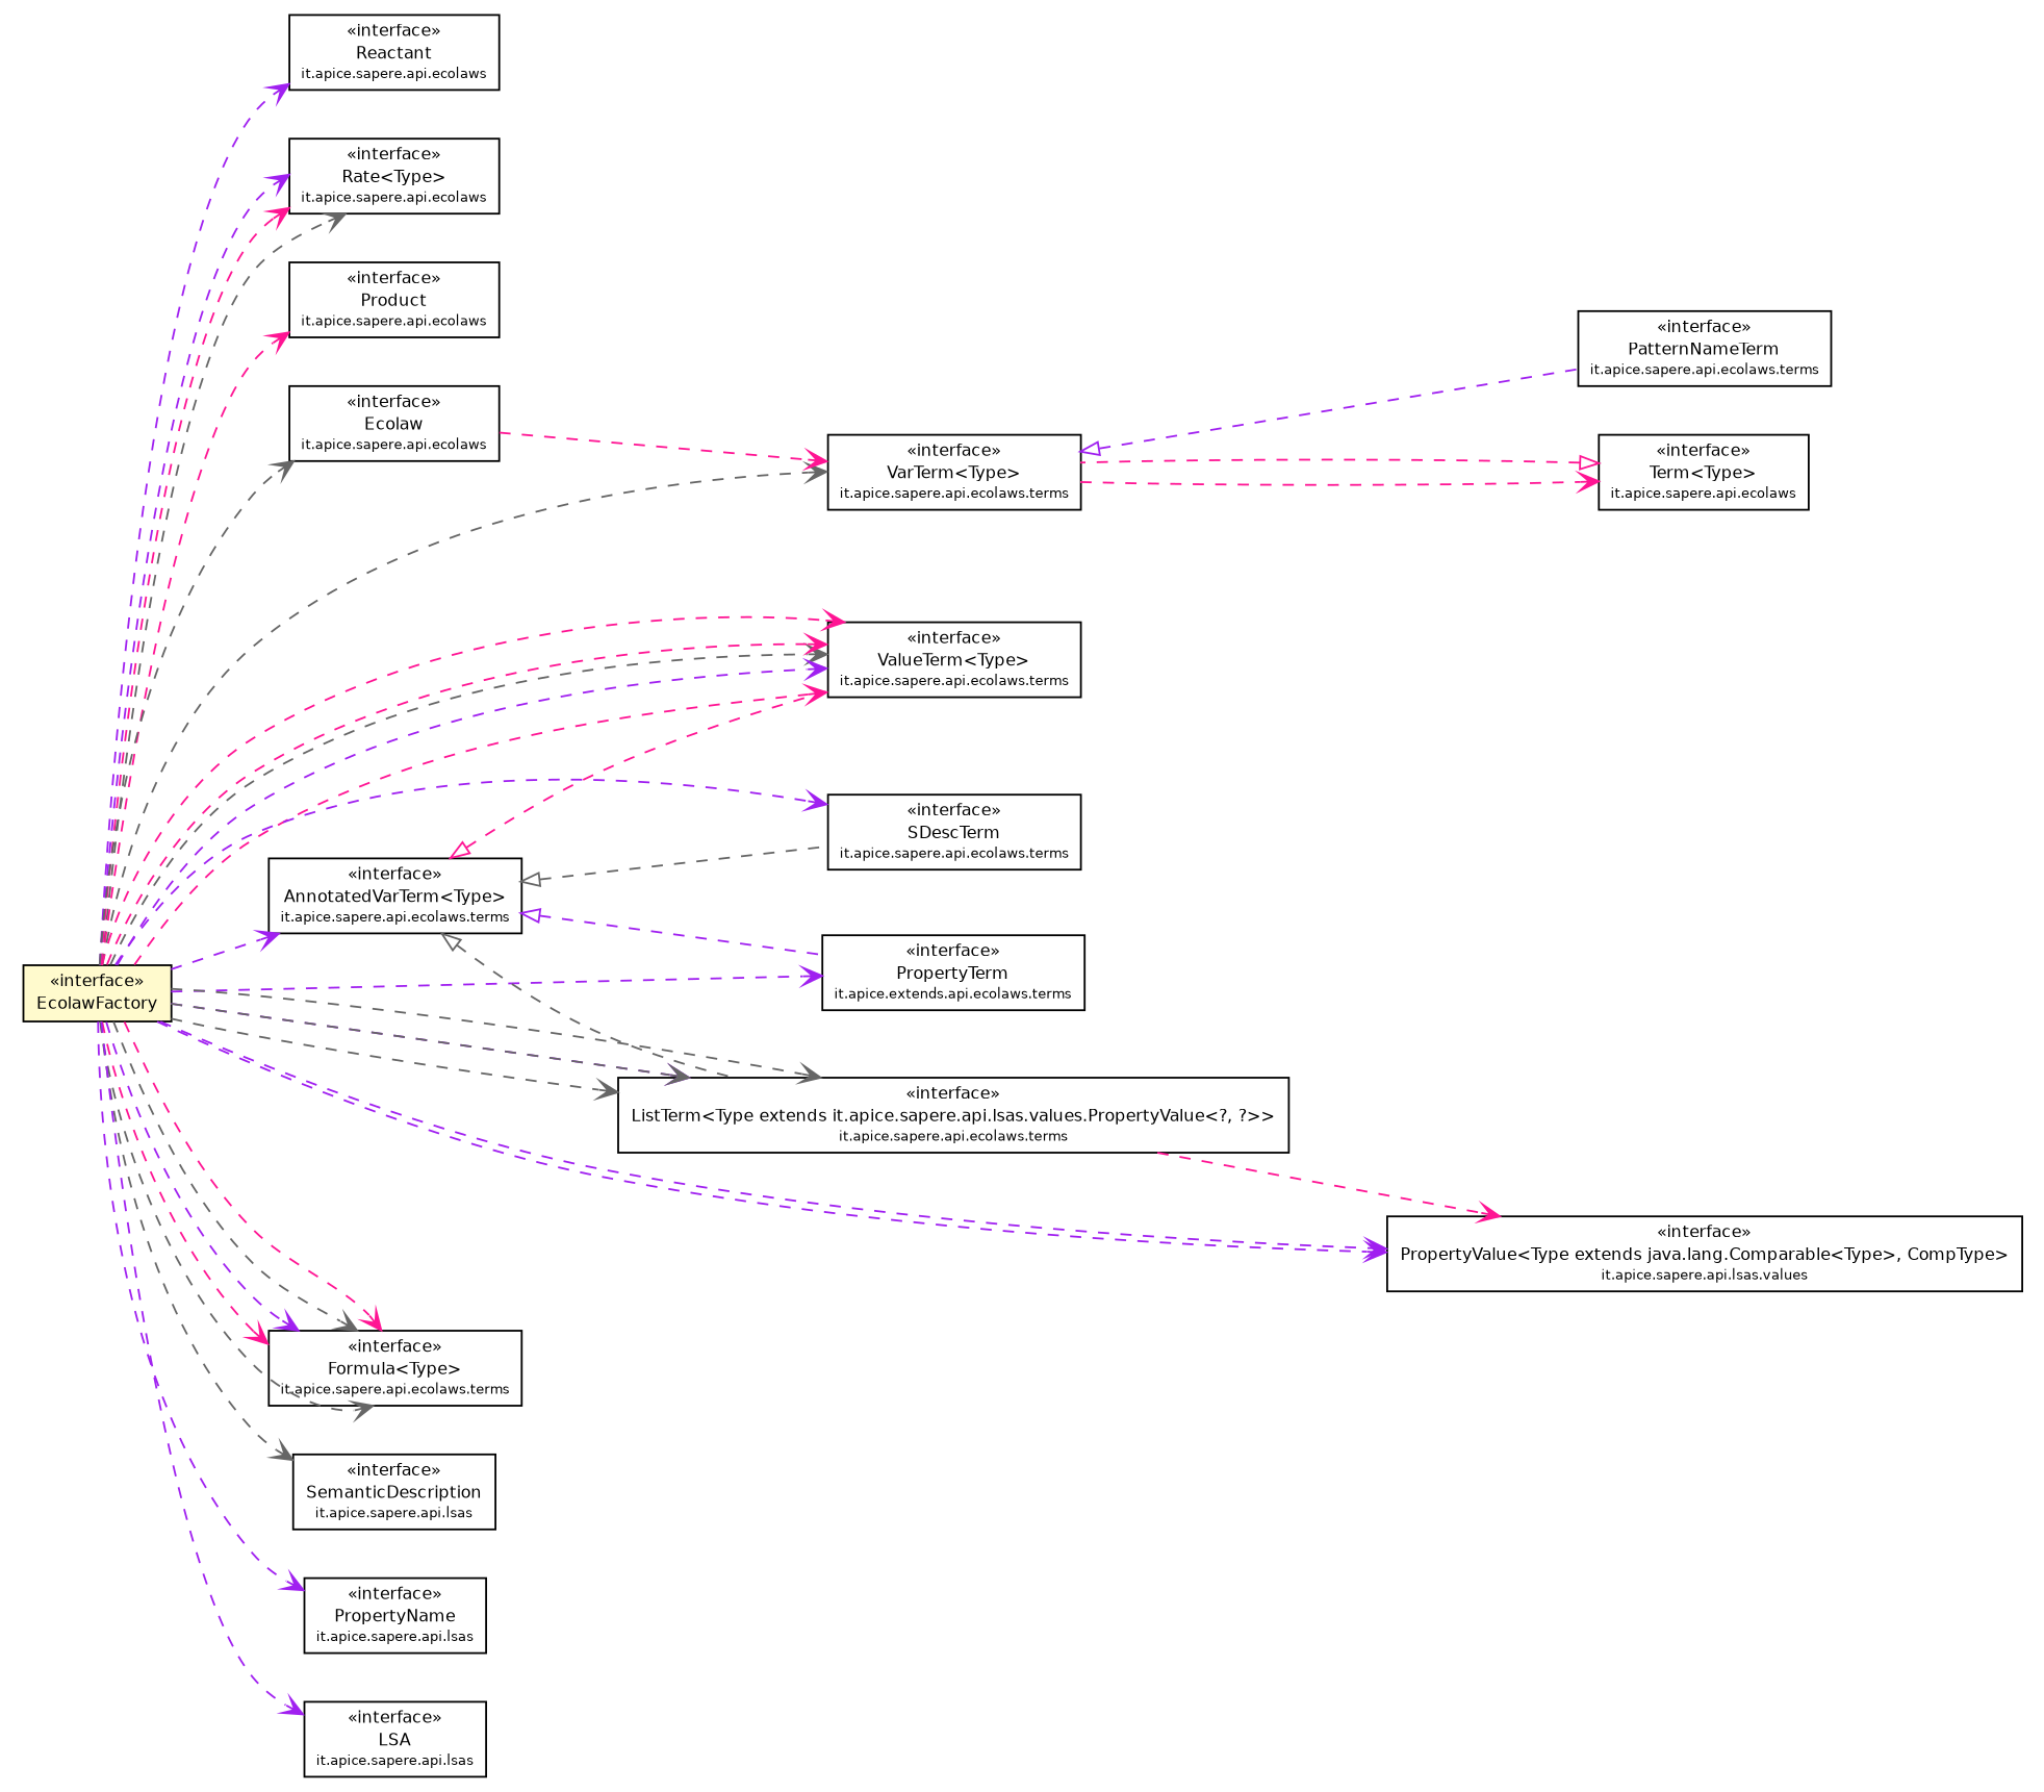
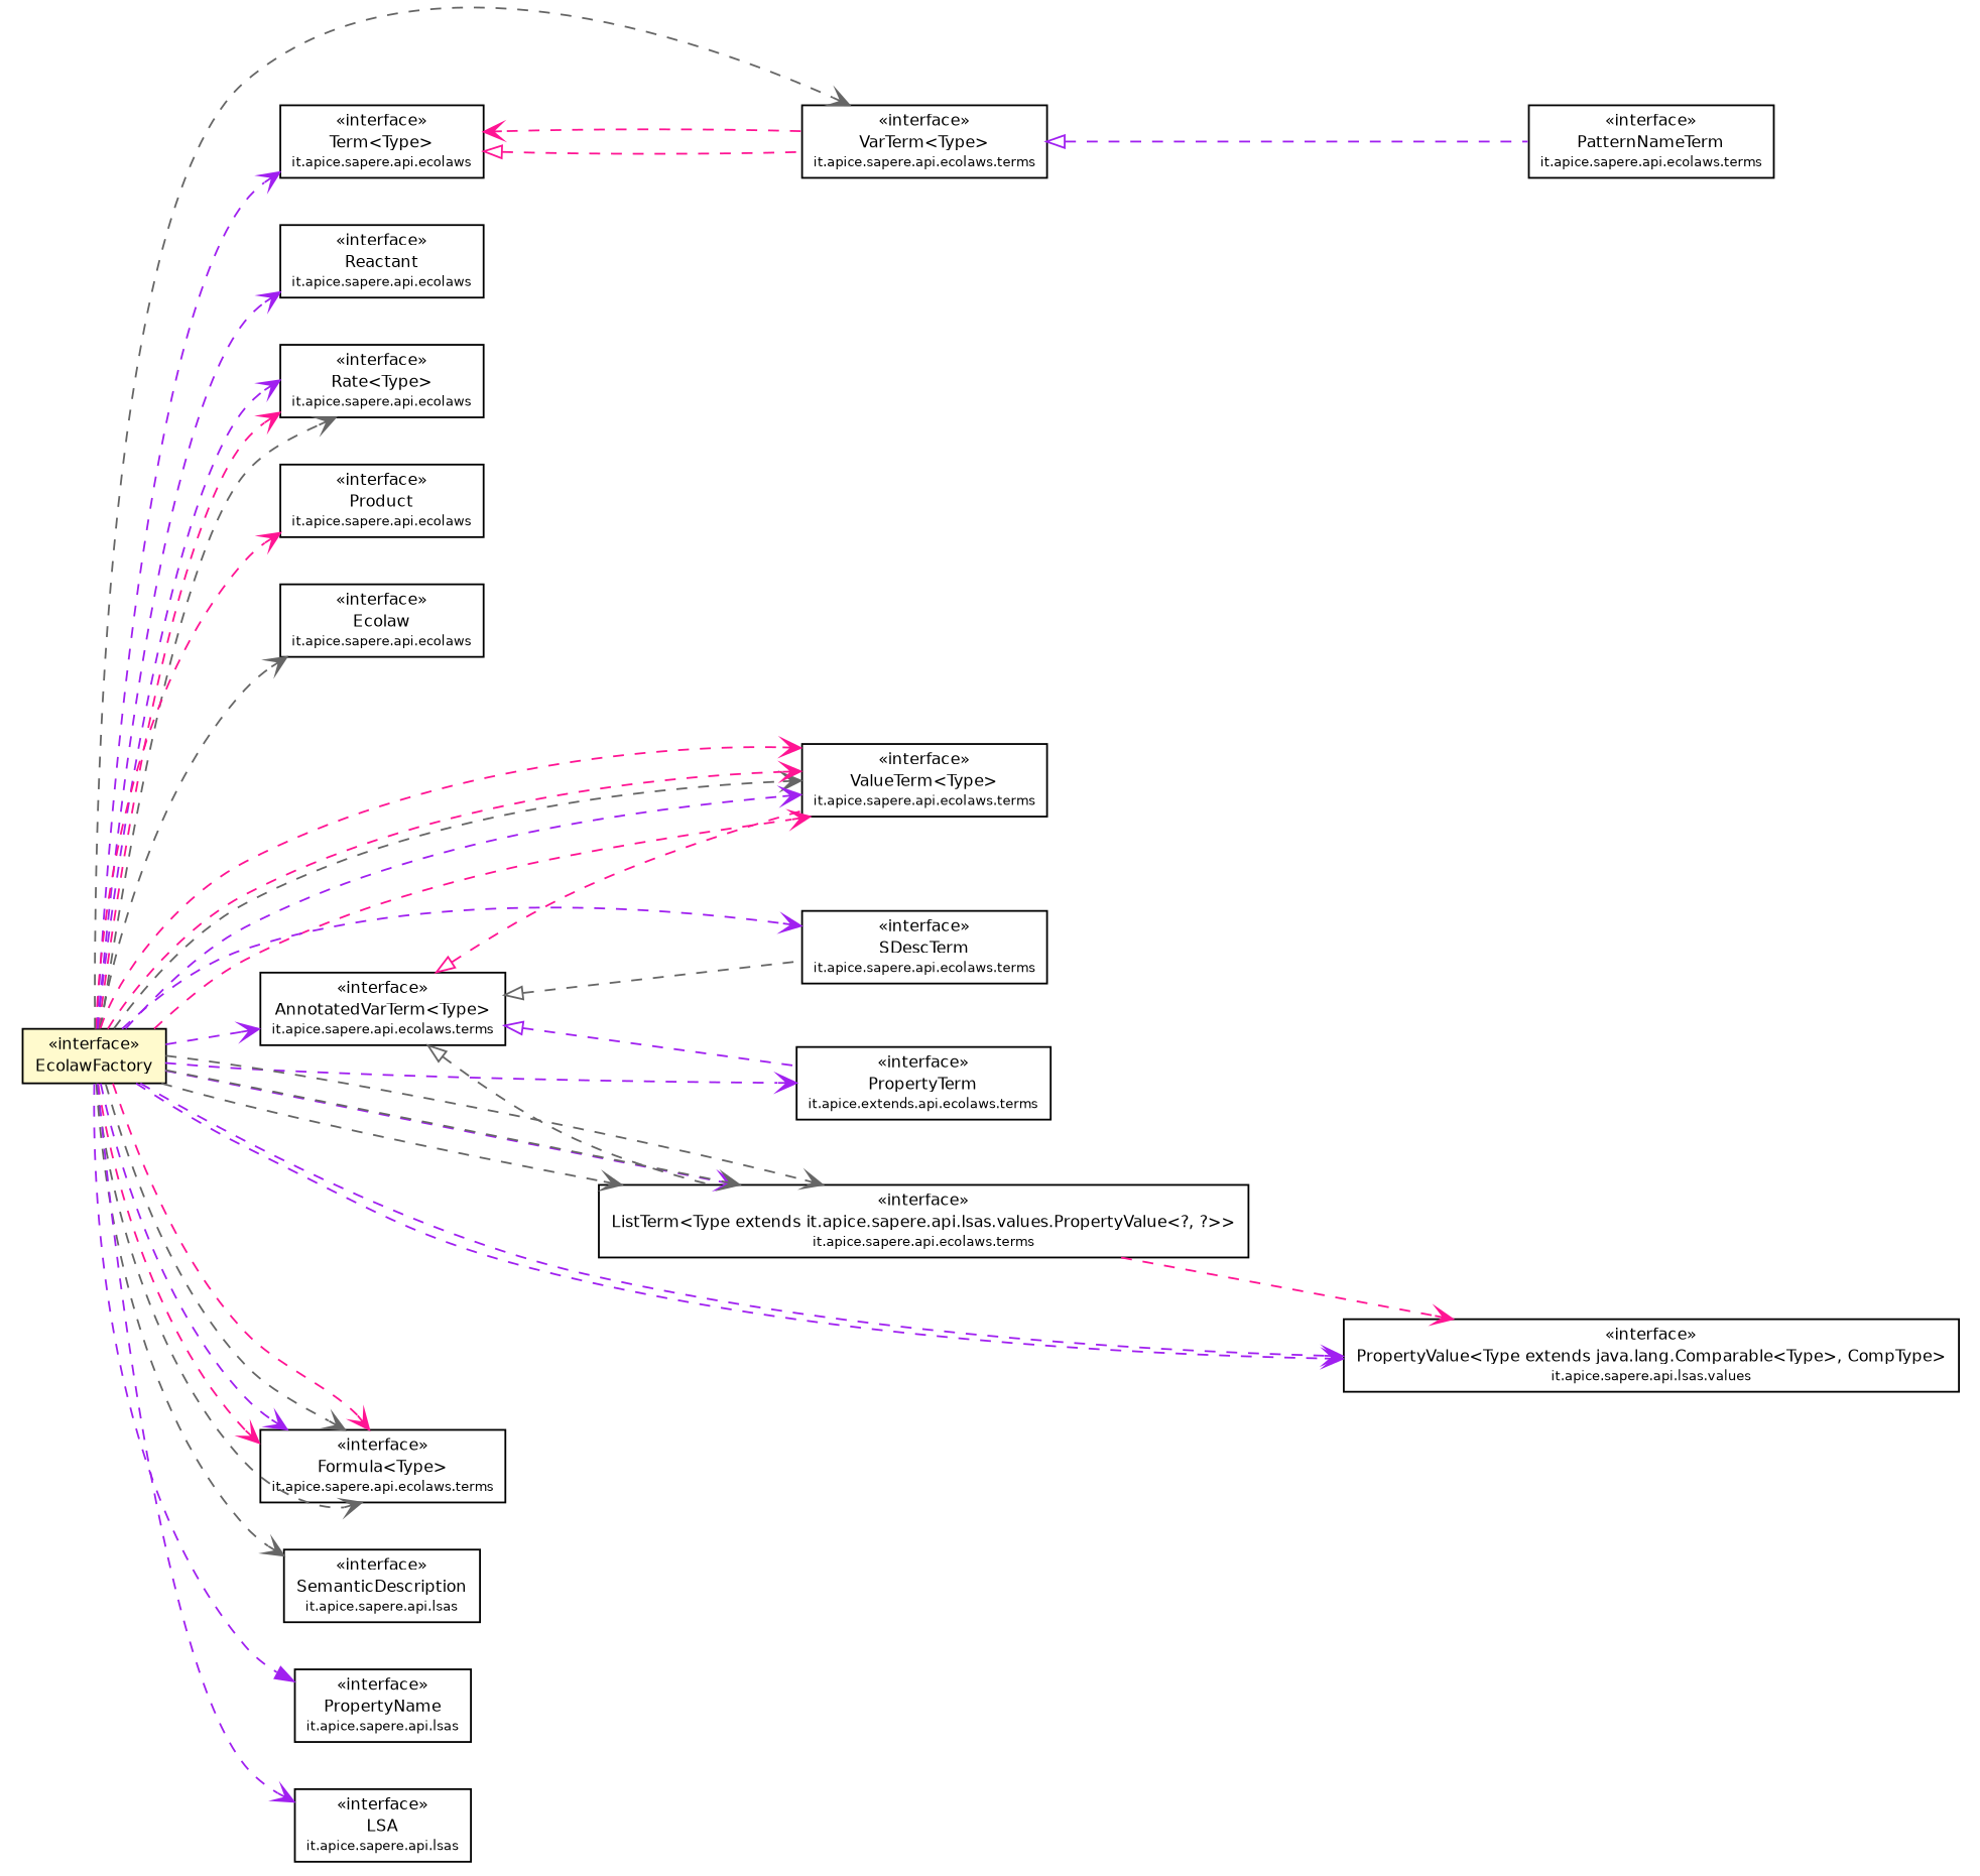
  digraph {
    rankdir=LR
    node [fontcolor=black fontname=Helvetica fontsize=9.0 shape=plaintext]
    edge [arrowhead=open color=purple fontcolor=black fontname=Helvetica fontsize=10.0 headport=p labelfontname=Helvetica labelfontsize=10 style=dashed tailport=p]
    n1 [label=<<table border="0" cellborder="1" cellspacing="0" cellpadding="2" port="p" bgcolor="lemonChiffon" href="./EcolawFactory.html"> 		<tr><td><table border="0" cellspacing="0" cellpadding="1"> 			<tr><td> &laquo;interface&raquo; </td></tr> 			<tr><td> EcolawFactory </td></tr> 		</table></td></tr> 		</table>>]
    n2 [label=<<table border="0" cellborder="1" cellspacing="0" cellpadding="2" port="p" href="./ecolaws/Term.html"> 		<tr><td><table border="0" cellspacing="0" cellpadding="1"> 			<tr><td> &laquo;interface&raquo; </td></tr> 			<tr><td> Term&lt;Type&gt; </td></tr> 			<tr><td><font point-size="7.0"> it.apice.sapere.api.ecolaws </font></td></tr> 		</table></td></tr> 		</table>>]
    n3 [label=<<table border="0" cellborder="1" cellspacing="0" cellpadding="2" port="p" href="./ecolaws/Reactant.html"> 		<tr><td><table border="0" cellspacing="0" cellpadding="1"> 			<tr><td> &laquo;interface&raquo; </td></tr> 			<tr><td> Reactant </td></tr> 			<tr><td><font point-size="7.0"> it.apice.sapere.api.ecolaws </font></td></tr> 		</table></td></tr> 		</table>>]
    n4 [label=<<table border="0" cellborder="1" cellspacing="0" cellpadding="2" port="p" href="./ecolaws/Rate.html"> 		<tr><td><table border="0" cellspacing="0" cellpadding="1"> 			<tr><td> &laquo;interface&raquo; </td></tr> 			<tr><td> Rate&lt;Type&gt; </td></tr> 			<tr><td><font point-size="7.0"> it.apice.sapere.api.ecolaws </font></td></tr> 		</table></td></tr> 		</table>>]
    n5 [label=<<table border="0" cellborder="1" cellspacing="0" cellpadding="2" port="p" href="./ecolaws/Product.html"> 		<tr><td><table border="0" cellspacing="0" cellpadding="1"> 			<tr><td> &laquo;interface&raquo; </td></tr> 			<tr><td> Product </td></tr> 			<tr><td><font point-size="7.0"> it.apice.sapere.api.ecolaws </font></td></tr> 		</table></td></tr> 		</table>>]
    n6 [label=<<table border="0" cellborder="1" cellspacing="0" cellpadding="2" port="p" href="./ecolaws/Ecolaw.html"> 		<tr><td><table border="0" cellspacing="0" cellpadding="1"> 			<tr><td> &laquo;interface&raquo; </td></tr> 			<tr><td> Ecolaw </td></tr> 			<tr><td><font point-size="7.0"> it.apice.sapere.api.ecolaws </font></td></tr> 		</table></td></tr> 		</table>>]
    n7 [label=<<table border="0" cellborder="1" cellspacing="0" cellpadding="2" port="p" href="./ecolaws/terms/VarTerm.html"> 		<tr><td><table border="0" cellspacing="0" cellpadding="1"> 			<tr><td> &laquo;interface&raquo; </td></tr> 			<tr><td> VarTerm&lt;Type&gt; </td></tr> 			<tr><td><font point-size="7.0"> it.apice.sapere.api.ecolaws.terms </font></td></tr> 		</table></td></tr> 		</table>>]
    n8 [label=<<table border="0" cellborder="1" cellspacing="0" cellpadding="2" port="p" href="./ecolaws/terms/ValueTerm.html"> 		<tr><td><table border="0" cellspacing="0" cellpadding="1"> 			<tr><td> &laquo;interface&raquo; </td></tr> 			<tr><td> ValueTerm&lt;Type&gt; </td></tr> 			<tr><td><font point-size="7.0"> it.apice.sapere.api.ecolaws.terms </font></td></tr> 		</table></td></tr> 		</table>>]
    n9 [label=<<table border="0" cellborder="1" cellspacing="0" cellpadding="2" port="p" href="./ecolaws/terms/SDescTerm.html"> 		<tr><td><table border="0" cellspacing="0" cellpadding="1"> 			<tr><td> &laquo;interface&raquo; </td></tr> 			<tr><td> SDescTerm </td></tr> 			<tr><td><font point-size="7.0"> it.apice.sapere.api.ecolaws.terms </font></td></tr> 		</table></td></tr> 		</table>>]
    n10 [label=<<table border="0" cellborder="1" cellspacing="0" cellpadding="2" port="p" href="./ecolaws/terms/PropertyTerm.html"> 		<tr><td><table border="0" cellspacing="0" cellpadding="1"> 			<tr><td> &laquo;interface&raquo; </td></tr> 			<tr><td> PropertyTerm </td></tr> 			<tr><td><font point-size="7.0"> it.apice.extends.api.ecolaws.terms </font></td></tr> 		</table></td></tr> 		</table>>]
    n11 [label=<<table border="0" cellborder="1" cellspacing="0" cellpadding="2" port="p" href="./ecolaws/terms/ListTerm.html"> 		<tr><td><table border="0" cellspacing="0" cellpadding="1"> 			<tr><td> &laquo;interface&raquo; </td></tr> 			<tr><td> ListTerm&lt;Type extends it.apice.sapere.api.lsas.values.PropertyValue&lt;?, ?&gt;&gt; </td></tr> 			<tr><td><font point-size="7.0"> it.apice.sapere.api.ecolaws.terms </font></td></tr> 		</table></td></tr> 		</table>>]
    n12 [label=<<table border="0" cellborder="1" cellspacing="0" cellpadding="2" port="p" href="./ecolaws/terms/Formula.html"> 		<tr><td><table border="0" cellspacing="0" cellpadding="1"> 			<tr><td> &laquo;interface&raquo; </td></tr> 			<tr><td> Formula&lt;Type&gt; </td></tr> 			<tr><td><font point-size="7.0"> it.apice.sapere.api.ecolaws.terms </font></td></tr> 		</table></td></tr> 		</table>>]
    n13 [label=<<table border="0" cellborder="1" cellspacing="0" cellpadding="2" port="p" href="./ecolaws/terms/AnnotatedVarTerm.html"> 		<tr><td><table border="0" cellspacing="0" cellpadding="1"> 			<tr><td> &laquo;interface&raquo; </td></tr> 			<tr><td> AnnotatedVarTerm&lt;Type&gt; </td></tr> 			<tr><td><font point-size="7.0"> it.apice.sapere.api.ecolaws.terms </font></td></tr> 		</table></td></tr> 		</table>>]
    n14 [label=<<table border="0" cellborder="1" cellspacing="0" cellpadding="2" port="p" href="./lsas/SemanticDescription.html"> 		<tr><td><table border="0" cellspacing="0" cellpadding="1"> 			<tr><td> &laquo;interface&raquo; </td></tr> 			<tr><td> SemanticDescription </td></tr> 			<tr><td><font point-size="7.0"> it.apice.sapere.api.lsas </font></td></tr> 		</table></td></tr> 		</table>>]
    n15 [label=<<table border="0" cellborder="1" cellspacing="0" cellpadding="2" port="p" href="./lsas/PropertyName.html"> 		<tr><td><table border="0" cellspacing="0" cellpadding="1"> 			<tr><td> &laquo;interface&raquo; </td></tr> 			<tr><td> PropertyName </td></tr> 			<tr><td><font point-size="7.0"> it.apice.sapere.api.lsas </font></td></tr> 		</table></td></tr> 		</table>>]
    n16 [label=<<table border="0" cellborder="1" cellspacing="0" cellpadding="2" port="p" href="./lsas/LSA.html"> 		<tr><td><table border="0" cellspacing="0" cellpadding="1"> 			<tr><td> &laquo;interface&raquo; </td></tr> 			<tr><td> LSA </td></tr> 			<tr><td><font point-size="7.0"> it.apice.sapere.api.lsas </font></td></tr> 		</table></td></tr> 		</table>>]
    n17 [label=<<table border="0" cellborder="1" cellspacing="0" cellpadding="2" port="p" href="./lsas/values/PropertyValue.html"> 		<tr><td><table border="0" cellspacing="0" cellpadding="1"> 			<tr><td> &laquo;interface&raquo; </td></tr> 			<tr><td> PropertyValue&lt;Type extends java.lang.Comparable&lt;Type&gt;, CompType&gt; </td></tr> 			<tr><td><font point-size="7.0"> it.apice.sapere.api.lsas.values </font></td></tr> 		</table></td></tr> 		</table>>]
    n18 [label=<<table border="0" cellborder="1" cellspacing="0" cellpadding="2" port="p" href="./ecolaws/terms/PatternNameTerm.html"> 		<tr><td><table border="0" cellspacing="0" cellpadding="1"> 			<tr><td> &laquo;interface&raquo; </td></tr> 			<tr><td> PatternNameTerm </td></tr> 			<tr><td><font point-size="7.0"> it.apice.sapere.api.ecolaws.terms </font></td></tr> 		</table></td></tr> 		</table>>]
+   n1 -> n2
    n1 -> n3
    n1 -> n4 [color=gray40]
    n1 -> n4 [color=deeppink]
    n1 -> n4
    n1 -> n5 [color=deeppink]
    n1 -> n6 [color=gray40]
    n1 -> n7 [color=gray40]
    n1 -> n8 [color=gray40]
    n1 -> n8 [color=deeppink]
    n1 -> n8
    n1 -> n8 [color=deeppink]
    n1 -> n8 [color=deeppink]
    n1 -> n9
    n1 -> n10
    n1 -> n11
    n1 -> n11 [color=gray40]
    n1 -> n11 [color=gray40]
    n1 -> n11 [color=gray40]
    n1 -> n12 [color=gray40]
    n1 -> n12 [color=deeppink]
    n1 -> n12
    n1 -> n12 [color=gray40]
    n1 -> n12 [color=deeppink]
    n1 -> n13
    n1 -> n14 [color=gray40]
-   n1 -> n15
+   n1 -> n15 [arrowhead=normal]
    n1 -> n16
    n1 -> n17
    n1 -> n17
    n2 -> n7 [arrowtail=empty color=deeppink dir=back fontsize=10 arrowhead="" fontcolor=""]
-   n6 -> n7 [color=deeppink]
    n7 -> n2 [color=deeppink]
    n7 -> n18 [arrowtail=empty dir=back fontsize=10 arrowhead="" fontcolor=""]
    n11 -> n17 [color=deeppink]
    n13 -> n8 [arrowtail=empty color=deeppink dir=back fontsize=10 arrowhead="" fontcolor=""]
    n13 -> n9 [arrowtail=empty color=gray40 dir=back fontsize=10 arrowhead="" fontcolor=""]
    n13 -> n10 [arrowtail=empty dir=back fontsize=10 arrowhead="" fontcolor=""]
    n13 -> n11 [arrowtail=empty color=gray40 dir=back fontsize=10 arrowhead="" fontcolor=""]
  }
